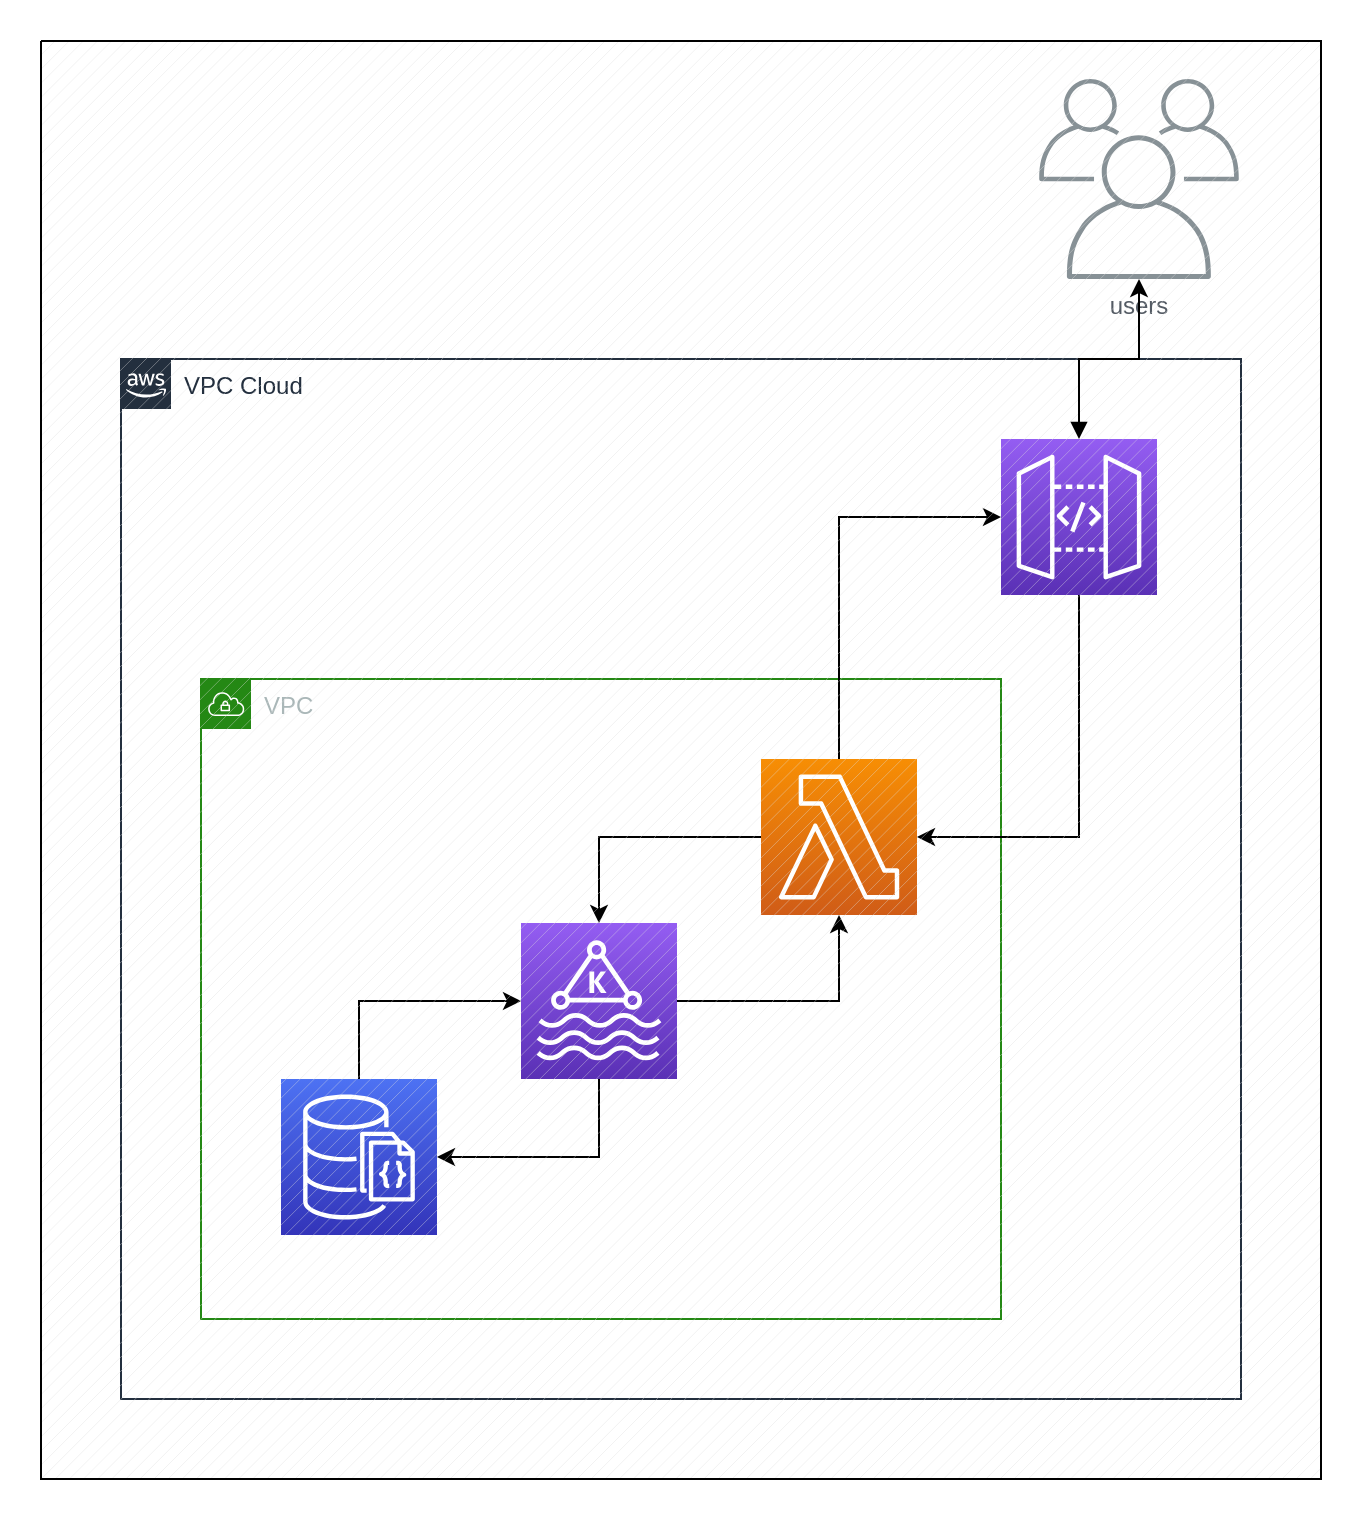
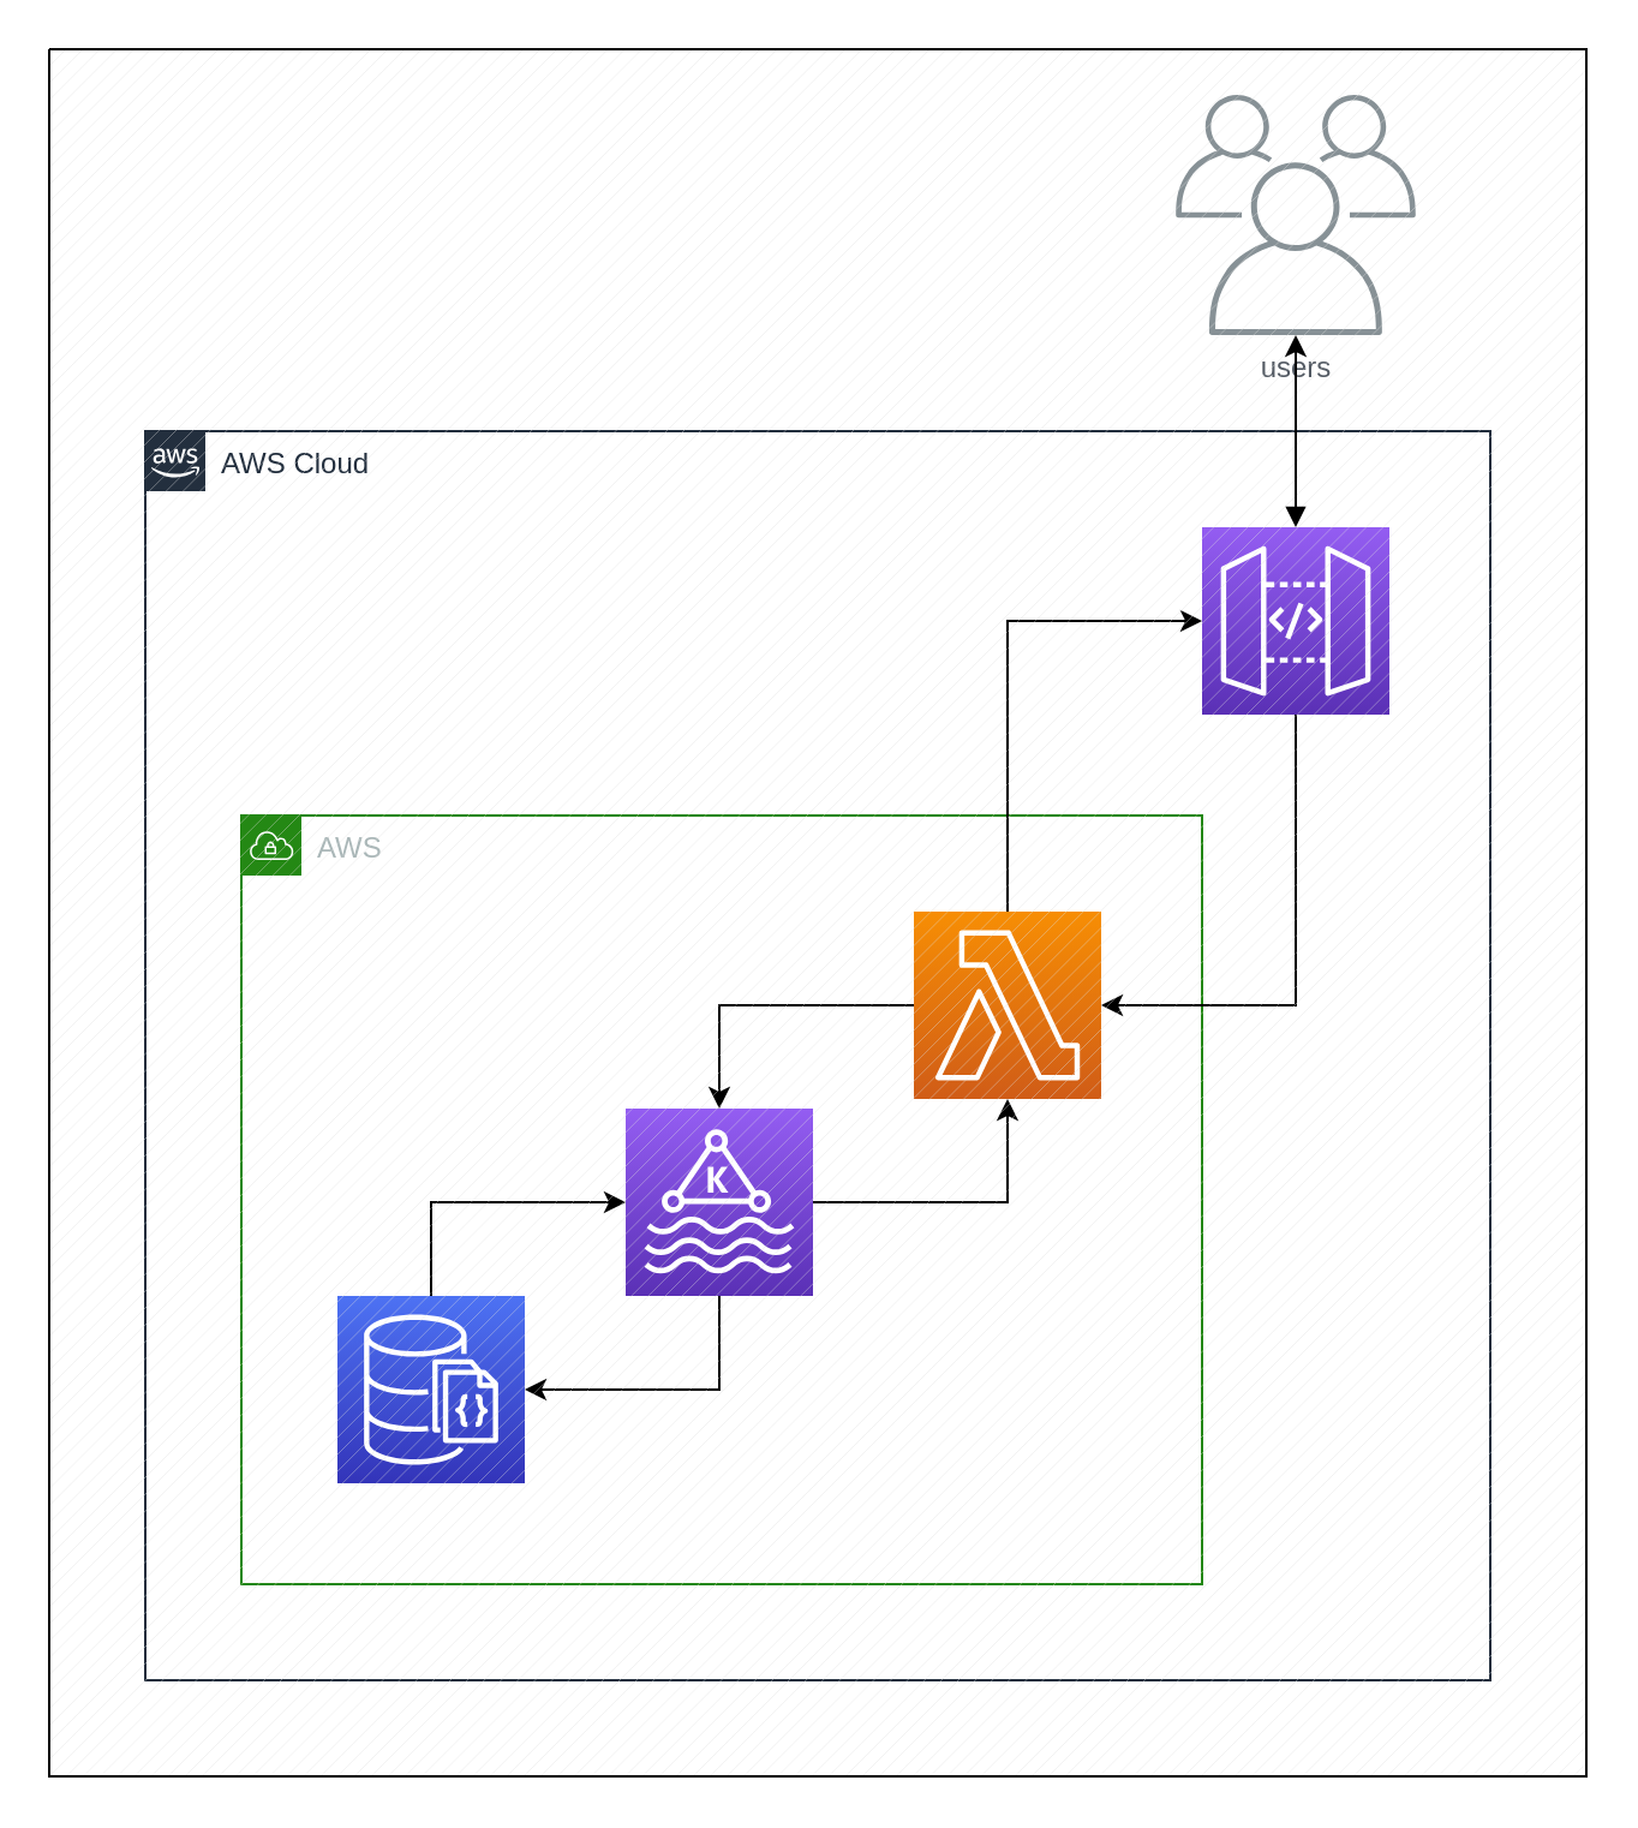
  <mxCell id="0" />
  <mxCell id="1" parent="0" />
- <mxCell id="2" value="VPC Cloud" style="points=[[0,0],[0.25,0],[0.5,0],[0.75,0],[1,0],[1,0.25],[1,0.5],[1,0.75],[1,1],[0.75,1],[0.5,1],[0.25,1],[0,1],[0,0.75],[0,0.5],[0,0.25]];outlineConnect=0;gradientColor=none;html=1;whiteSpace=wrap;fontSize=12;fontStyle=0;container=1;pointerEvents=0;collapsible=0;recursiveResize=0;shape=mxgraph.aws4.group;grIcon=mxgraph.aws4.group_aws_cloud_alt;strokeColor=#232F3E;fillColor=none;verticalAlign=top;align=left;spacingLeft=30;fontColor=#232F3E;dashed=0;" vertex="1" parent="1"><mxGeometry x="60" y="179" width="560" height="520" as="geometry" /></mxCell>
- <mxCell id="3" value="VPC" style="points=[[0,0],[0.25,0],[0.5,0],[0.75,0],[1,0],[1,0.25],[1,0.5],[1,0.75],[1,1],[0.75,1],[0.5,1],[0.25,1],[0,1],[0,0.75],[0,0.5],[0,0.25]];outlineConnect=0;gradientColor=none;html=1;whiteSpace=wrap;fontSize=12;fontStyle=0;container=1;pointerEvents=0;collapsible=0;recursiveResize=0;shape=mxgraph.aws4.group;grIcon=mxgraph.aws4.group_vpc;strokeColor=#248814;fillColor=none;verticalAlign=top;align=left;spacingLeft=30;fontColor=#AAB7B8;dashed=0;" vertex="1" parent="2"><mxGeometry x="40" y="160" width="400" height="320" as="geometry" /></mxCell>
+ <mxCell id="2" value="AWS Cloud" style="points=[[0,0],[0.25,0],[0.5,0],[0.75,0],[1,0],[1,0.25],[1,0.5],[1,0.75],[1,1],[0.75,1],[0.5,1],[0.25,1],[0,1],[0,0.75],[0,0.5],[0,0.25]];outlineConnect=0;gradientColor=none;html=1;whiteSpace=wrap;fontSize=12;fontStyle=0;container=1;pointerEvents=0;collapsible=0;recursiveResize=0;shape=mxgraph.aws4.group;grIcon=mxgraph.aws4.group_aws_cloud_alt;strokeColor=#232F3E;fillColor=none;verticalAlign=top;align=left;spacingLeft=30;fontColor=#232F3E;dashed=0;" vertex="1" parent="1"><mxGeometry x="60" y="179" width="560" height="520" as="geometry" /></mxCell>
+ <mxCell id="3" value="AWS" style="points=[[0,0],[0.25,0],[0.5,0],[0.75,0],[1,0],[1,0.25],[1,0.5],[1,0.75],[1,1],[0.75,1],[0.5,1],[0.25,1],[0,1],[0,0.75],[0,0.5],[0,0.25]];outlineConnect=0;gradientColor=none;html=1;whiteSpace=wrap;fontSize=12;fontStyle=0;container=1;pointerEvents=0;collapsible=0;recursiveResize=0;shape=mxgraph.aws4.group;grIcon=mxgraph.aws4.group_vpc;strokeColor=#248814;fillColor=none;verticalAlign=top;align=left;spacingLeft=30;fontColor=#AAB7B8;dashed=0;" vertex="1" parent="2"><mxGeometry x="40" y="160" width="400" height="320" as="geometry" /></mxCell>
  <mxCell id="4" style="edgeStyle=orthogonalEdgeStyle;rounded=0;orthogonalLoop=1;jettySize=auto;html=1;" edge="1" parent="3" source="5" target="8"><mxGeometry relative="1" as="geometry" /></mxCell>
  <mxCell id="5" value="" style="sketch=0;points=[[0,0,0],[0.25,0,0],[0.5,0,0],[0.75,0,0],[1,0,0],[0,1,0],[0.25,1,0],[0.5,1,0],[0.75,1,0],[1,1,0],[0,0.25,0],[0,0.5,0],[0,0.75,0],[1,0.25,0],[1,0.5,0],[1,0.75,0]];outlineConnect=0;fontColor=#232F3E;gradientColor=#F78E04;gradientDirection=north;fillColor=#D05C17;strokeColor=#ffffff;dashed=0;verticalLabelPosition=bottom;verticalAlign=top;align=center;html=1;fontSize=12;fontStyle=0;aspect=fixed;shape=mxgraph.aws4.resourceIcon;resIcon=mxgraph.aws4.lambda;" vertex="1" parent="3"><mxGeometry x="280" y="40" width="78" height="78" as="geometry" /></mxCell>
  <mxCell id="6" style="edgeStyle=orthogonalEdgeStyle;rounded=0;orthogonalLoop=1;jettySize=auto;html=1;entryX=0.5;entryY=1;entryDx=0;entryDy=0;entryPerimeter=0;" edge="1" parent="3" source="8" target="5"><mxGeometry relative="1" as="geometry" /></mxCell>
  <mxCell id="7" style="edgeStyle=orthogonalEdgeStyle;rounded=0;orthogonalLoop=1;jettySize=auto;html=1;exitX=0.5;exitY=1;exitDx=0;exitDy=0;exitPerimeter=0;" edge="1" parent="3" source="8" target="10"><mxGeometry relative="1" as="geometry" /></mxCell>
  <mxCell id="8" value="" style="sketch=0;points=[[0,0,0],[0.25,0,0],[0.5,0,0],[0.75,0,0],[1,0,0],[0,1,0],[0.25,1,0],[0.5,1,0],[0.75,1,0],[1,1,0],[0,0.25,0],[0,0.5,0],[0,0.75,0],[1,0.25,0],[1,0.5,0],[1,0.75,0]];outlineConnect=0;fontColor=#232F3E;gradientColor=#945DF2;gradientDirection=north;fillColor=#5A30B5;strokeColor=#ffffff;dashed=0;verticalLabelPosition=bottom;verticalAlign=top;align=center;html=1;fontSize=12;fontStyle=0;aspect=fixed;shape=mxgraph.aws4.resourceIcon;resIcon=mxgraph.aws4.managed_streaming_for_kafka;" vertex="1" parent="3"><mxGeometry x="160" y="122" width="78" height="78" as="geometry" /></mxCell>
  <mxCell id="9" style="edgeStyle=orthogonalEdgeStyle;rounded=0;orthogonalLoop=1;jettySize=auto;html=1;exitX=0.5;exitY=0;exitDx=0;exitDy=0;exitPerimeter=0;" edge="1" parent="3" source="10" target="8"><mxGeometry relative="1" as="geometry" /></mxCell>
  <mxCell id="10" value="" style="sketch=0;points=[[0,0,0],[0.25,0,0],[0.5,0,0],[0.75,0,0],[1,0,0],[0,1,0],[0.25,1,0],[0.5,1,0],[0.75,1,0],[1,1,0],[0,0.25,0],[0,0.5,0],[0,0.75,0],[1,0.25,0],[1,0.5,0],[1,0.75,0]];outlineConnect=0;fontColor=#232F3E;gradientColor=#4D72F3;gradientDirection=north;fillColor=#3334B9;strokeColor=#ffffff;dashed=0;verticalLabelPosition=bottom;verticalAlign=top;align=center;html=1;fontSize=12;fontStyle=0;aspect=fixed;shape=mxgraph.aws4.resourceIcon;resIcon=mxgraph.aws4.documentdb_with_mongodb_compatibility;" vertex="1" parent="3"><mxGeometry x="40" y="200" width="78" height="78" as="geometry" /></mxCell>
  <mxCell id="11" style="edgeStyle=orthogonalEdgeStyle;rounded=0;orthogonalLoop=1;jettySize=auto;html=1;entryX=1;entryY=0.5;entryDx=0;entryDy=0;entryPerimeter=0;exitX=0.5;exitY=1;exitDx=0;exitDy=0;exitPerimeter=0;" edge="1" parent="2" source="12" target="5"><mxGeometry relative="1" as="geometry" /></mxCell>
  <mxCell id="12" value="" style="sketch=0;points=[[0,0,0],[0.25,0,0],[0.5,0,0],[0.75,0,0],[1,0,0],[0,1,0],[0.25,1,0],[0.5,1,0],[0.75,1,0],[1,1,0],[0,0.25,0],[0,0.5,0],[0,0.75,0],[1,0.25,0],[1,0.5,0],[1,0.75,0]];outlineConnect=0;fontColor=#232F3E;gradientColor=#945DF2;gradientDirection=north;fillColor=#5A30B5;strokeColor=#ffffff;dashed=0;verticalLabelPosition=bottom;verticalAlign=top;align=center;html=1;fontSize=12;fontStyle=0;aspect=fixed;shape=mxgraph.aws4.resourceIcon;resIcon=mxgraph.aws4.api_gateway;" vertex="1" parent="2"><mxGeometry x="440" y="40" width="78" height="78" as="geometry" /></mxCell>
  <mxCell id="13" style="edgeStyle=orthogonalEdgeStyle;rounded=0;orthogonalLoop=1;jettySize=auto;html=1;entryX=0;entryY=0.5;entryDx=0;entryDy=0;entryPerimeter=0;exitX=0.5;exitY=0;exitDx=0;exitDy=0;exitPerimeter=0;" edge="1" parent="2" source="5" target="12"><mxGeometry relative="1" as="geometry" /></mxCell>
- <mxCell id="14" value="users" style="sketch=0;outlineConnect=0;gradientColor=none;fontColor=#545B64;strokeColor=none;fillColor=#879196;dashed=0;verticalLabelPosition=bottom;verticalAlign=top;align=center;html=1;fontSize=12;fontStyle=0;aspect=fixed;shape=mxgraph.aws4.illustration_users;pointerEvents=1;strokeWidth=1;" vertex="1" parent="1"><mxGeometry x="519" y="39" width="100" height="100" as="geometry" /></mxCell>
+ <mxCell id="14" value="users" style="sketch=0;outlineConnect=0;gradientColor=none;fontColor=#545B64;strokeColor=none;fillColor=#879196;dashed=0;verticalLabelPosition=bottom;verticalAlign=top;align=center;html=1;fontSize=12;fontStyle=0;aspect=fixed;shape=mxgraph.aws4.illustration_users;pointerEvents=1;strokeWidth=1;" vertex="1" parent="1"><mxGeometry x="489" y="39" width="100" height="100" as="geometry" /></mxCell>
  <mxCell id="15" value="" style="verticalLabelPosition=bottom;verticalAlign=top;html=1;shape=mxgraph.basic.patternFillRect;fillStyle=diag;step=5;fillStrokeWidth=0.2;fillStrokeColor=#dddddd;strokeColor=default;strokeWidth=1;fillColor=none;" vertex="1" parent="1"><mxGeometry x="20" y="20" width="640" height="719" as="geometry" /></mxCell>
  <mxCell id="16" style="edgeStyle=orthogonalEdgeStyle;rounded=0;orthogonalLoop=1;jettySize=auto;html=1;startArrow=block;" edge="1" parent="1" source="12" target="14"><mxGeometry relative="1" as="geometry" /></mxCell>
